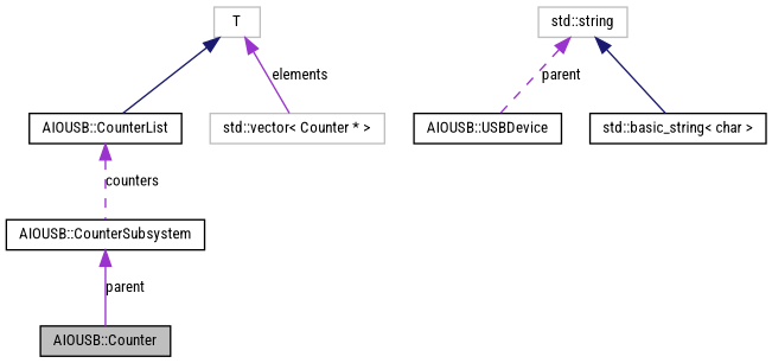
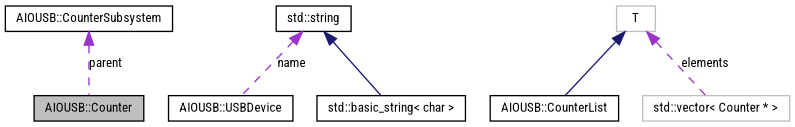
  digraph {
    fontname="Roboto Condensed"
    node [color=black fillcolor=white fontname="Roboto Condensed" fontsize=10 shape=record style=filled]
    edge [color=darkorchid3 dir=back fontname="Roboto Condensed" fontsize=10 labelfontname=FreeSans labelfontsize=10 style=dashed]
    n1 [fillcolor=grey75 fontcolor=black height=0.2 label="AIOUSB::Counter" width=0.4]
    n2 [height=0.2 label="AIOUSB::CounterSubsystem" width=0.4]
    n3 [height=0.2 label="AIOUSB::USBDevice" width=0.4]
-   n4 [color=grey75 height=0.2 label="std::string" width=0.4]
+   n4 [height=0.2 label="std::string" width=0.4]
    n5 [height=0.2 label="std::basic_string\< char \>" width=0.4]
    n6 [height=0.2 label="AIOUSB::CounterList" width=0.4]
    n7 [color=grey75 height=0.2 label="std::vector\< Counter * \>" width=0.4]
    n8 [color=grey75 height=0.2 label=T width=0.4]
-   n2 -> n1 [label=parent style=solid]
-   n4 -> n3 [label=parent]
+   n2 -> n1 [label=parent]
+   n4 -> n3 [label=name]
    n4 -> n5 [color=midnightblue style=solid]
-   n6 -> n2 [label=counters]
    n8 -> n6 [color=midnightblue style=solid]
-   n8 -> n7 [label=elements style=solid]
+   n8 -> n7 [label=elements]
  }
